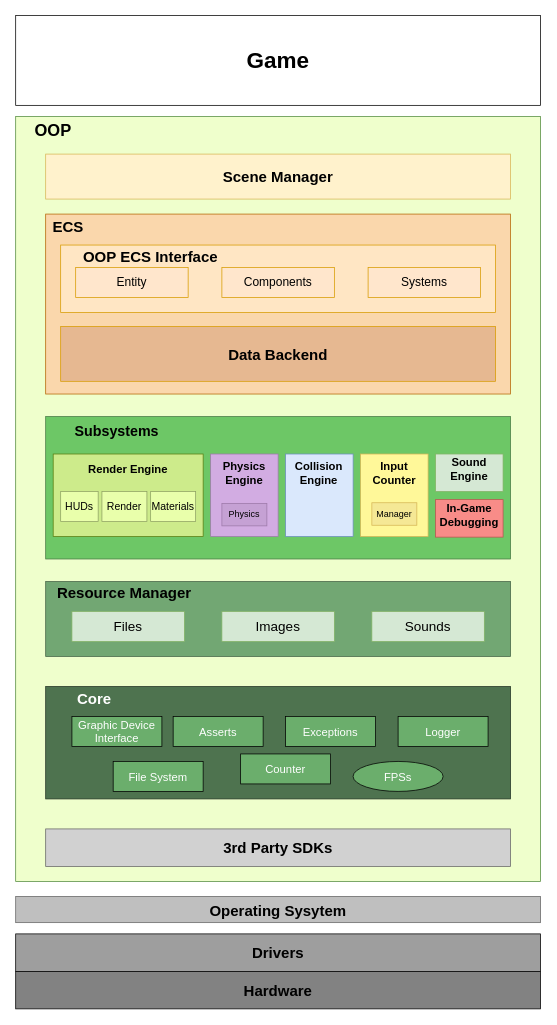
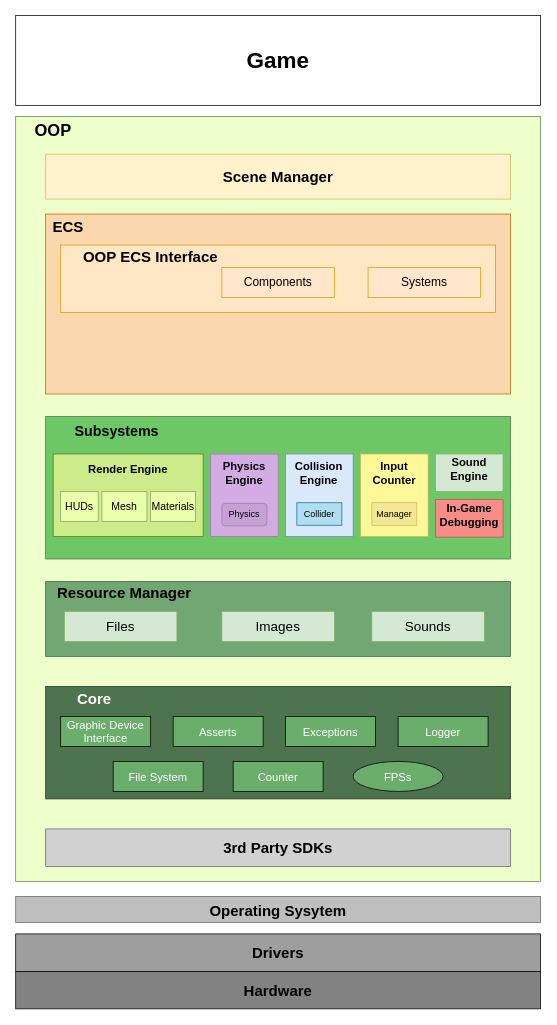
  <mxCell id="0" />
  <mxCell id="1" parent="0" />
  <mxCell id="2" value="Operating Sysytem" style="rounded=0;whiteSpace=wrap;html=1;gradientColor=none;fillColor=#bfbfbf;strokeColor=#666666;fontStyle=1;fontSize=20;shadow=0;glass=0;container=0;" parent="1" vertex="1"><mxGeometry x="20" y="1195" width="700" height="35" as="geometry" /></mxCell>
  <mxCell id="3" value="Drivers" style="rounded=0;whiteSpace=wrap;html=1;gradientColor=none;fillColor=#9E9E9E;fontStyle=1;fontSize=20;shadow=0;glass=0;container=0;" parent="1" vertex="1"><mxGeometry x="20" y="1245" width="700" height="50" as="geometry" /></mxCell>
  <mxCell id="4" value="Hardware" style="rounded=0;whiteSpace=wrap;html=1;gradientColor=none;fillColor=#828282;fontStyle=1;fontSize=20;shadow=0;glass=0;container=0;" parent="1" vertex="1"><mxGeometry x="20" y="1295" width="700" height="50" as="geometry" /></mxCell>
  <mxCell id="5" value="" style="group;verticalAlign=middle;rounded=0;shadow=0;glass=0;" parent="1" vertex="1" connectable="0"><mxGeometry x="20" y="20" width="700" height="120" as="geometry" /></mxCell>
  <mxCell id="6" value="&lt;b&gt;&lt;font style=&quot;font-size: 30px;&quot;&gt;Game&lt;/font&gt;&lt;/b&gt;" style="rounded=0;whiteSpace=wrap;html=1;shadow=0;glass=0;strokeWidth=1;" parent="5" vertex="1"><mxGeometry width="700" height="120" as="geometry" /></mxCell>
  <mxCell id="7" value="" style="rounded=0;whiteSpace=wrap;html=1;fillColor=#efffcc;strokeColor=#528a3c;shadow=0;glass=0;container=0;" parent="1" vertex="1"><mxGeometry x="20" y="155" width="700" height="1020" as="geometry" /></mxCell>
  <mxCell id="8" value="" style="rounded=0;whiteSpace=wrap;html=1;fillColor=#6dc766;strokeColor=#477944;shadow=0;glass=0;container=0;" parent="1" vertex="1"><mxGeometry x="60" y="555" width="620" height="190" as="geometry" /></mxCell>
  <mxCell id="9" value="&lt;font style=&quot;font-size: 19px;&quot;&gt;Subsystems&lt;/font&gt;" style="text;html=1;strokeColor=none;fillColor=none;align=center;verticalAlign=middle;whiteSpace=wrap;rounded=0;fontStyle=1;fontSize=14;shadow=0;glass=0;container=0;" parent="1" vertex="1"><mxGeometry x="60" y="555" width="190" height="40" as="geometry" /></mxCell>
  <mxCell id="10" value="" style="rounded=0;whiteSpace=wrap;html=1;fillColor=#D2ACE2;strokeColor=#9D79A9;shadow=0;glass=0;container=0;" parent="1" vertex="1"><mxGeometry x="280" y="605" width="90" height="110" as="geometry" /></mxCell>
  <mxCell id="11" value="&lt;font style=&quot;font-size: 15px;&quot;&gt;Physics Engine&lt;/font&gt;" style="text;html=1;strokeColor=none;fillColor=none;align=center;verticalAlign=middle;whiteSpace=wrap;rounded=0;fontSize=15;fontStyle=1;shadow=0;glass=0;container=0;" parent="1" vertex="1"><mxGeometry x="280" y="610" width="90" height="40.833" as="geometry" /></mxCell>
- <mxCell id="12" value="&lt;font style=&quot;font-size: 12px;&quot;&gt;Physics&lt;/font&gt;" style="rounded=0;whiteSpace=wrap;html=1;fillColor=#C5A1D4;strokeColor=#9D79A9;shadow=0;glass=0;container=0;" parent="1" vertex="1"><mxGeometry x="294.999" y="670.83" width="60" height="30" as="geometry" /></mxCell>
+ <mxCell id="12" value="&lt;font style=&quot;font-size: 12px;&quot;&gt;Physics&lt;/font&gt;" style="whiteSpace=wrap;html=1;fillColor=#C5A1D4;strokeColor=#9D79A9;shadow=0;glass=0;container=0;rounded=1;" parent="1" vertex="1"><mxGeometry x="294.999" y="670.83" width="60" height="30" as="geometry" /></mxCell>
  <mxCell id="13" value="" style="rounded=0;whiteSpace=wrap;html=1;fillColor=#d5e8d4;strokeColor=#82b366;shadow=0;glass=0;container=0;" parent="1" vertex="1"><mxGeometry x="580" y="605" width="90" height="50" as="geometry" /></mxCell>
  <mxCell id="14" value="&lt;font style=&quot;font-size: 15px;&quot;&gt;Sound&lt;br style=&quot;font-size: 15px;&quot;&gt;Engine&lt;br style=&quot;font-size: 15px;&quot;&gt;&lt;/font&gt;" style="text;html=1;strokeColor=none;fillColor=none;align=center;verticalAlign=middle;whiteSpace=wrap;rounded=0;fontSize=15;fontStyle=1;shadow=0;glass=0;container=0;" parent="1" vertex="1"><mxGeometry x="580" y="605" width="90" height="40" as="geometry" /></mxCell>
  <mxCell id="15" value="" style="group;fillColor=#dae8fc;strokeColor=#6c8ebf;container=0;" parent="1" vertex="1" connectable="0"><mxGeometry x="380" y="605" width="90" height="110" as="geometry" /></mxCell>
  <mxCell id="16" value="&lt;font style=&quot;font-size: 15px;&quot;&gt;Collision Engine&lt;/font&gt;" style="text;html=1;strokeColor=none;fillColor=none;align=center;verticalAlign=middle;whiteSpace=wrap;rounded=0;fontSize=15;fontStyle=1;shadow=0;glass=0;container=0;" parent="1" vertex="1"><mxGeometry x="382.435" y="610" width="85.134" height="40" as="geometry" /></mxCell>
+ <mxCell id="17" value="Collider" style="rounded=0;whiteSpace=wrap;html=1;fillColor=#b1ddf0;strokeColor=#10739e;container=0;" parent="1" vertex="1"><mxGeometry x="394.999" y="670" width="60" height="30" as="geometry" /></mxCell>
  <mxCell id="18" value="" style="rounded=0;whiteSpace=wrap;html=1;fillColor=#F88C88;strokeColor=#b85450;shadow=0;glass=0;container=0;" parent="1" vertex="1"><mxGeometry x="580" y="665.83" width="90" height="50" as="geometry" /></mxCell>
  <mxCell id="19" value="&lt;font style=&quot;font-size: 15px;&quot;&gt;In-Game Debugging&lt;/font&gt;" style="text;html=1;strokeColor=none;fillColor=none;align=center;verticalAlign=middle;whiteSpace=wrap;rounded=0;fontSize=15;fontStyle=1;shadow=0;glass=0;container=0;" parent="1" vertex="1"><mxGeometry x="580" y="665.83" width="90" height="40" as="geometry" /></mxCell>
  <mxCell id="20" value="" style="rounded=0;whiteSpace=wrap;html=1;fillColor=#FFF899;strokeColor=#d6b656;gradientColor=none;shadow=0;glass=0;container=0;" parent="1" vertex="1"><mxGeometry x="480" y="605" width="90" height="110" as="geometry" /></mxCell>
  <mxCell id="21" value="&lt;b style=&quot;font-size: 15px;&quot;&gt;&lt;font style=&quot;font-size: 15px;&quot;&gt;Input Counter&lt;/font&gt;&lt;/b&gt;" style="text;html=1;strokeColor=none;fillColor=none;align=center;verticalAlign=middle;whiteSpace=wrap;rounded=0;fontSize=15;shadow=0;glass=0;container=0;" parent="1" vertex="1"><mxGeometry x="482.25" y="610" width="85.5" height="40" as="geometry" /></mxCell>
  <mxCell id="22" value="Manager" style="rounded=0;whiteSpace=wrap;html=1;fillColor=#F5E895;strokeColor=#d6b656;shadow=0;glass=0;gradientColor=none;container=0;" parent="1" vertex="1"><mxGeometry x="494.997" y="670" width="60" height="30" as="geometry" /></mxCell>
  <mxCell id="23" value="" style="rounded=0;whiteSpace=wrap;html=1;fillColor=#cdeb8b;strokeColor=#5A7D10;shadow=0;glass=0;container=0;" parent="1" vertex="1"><mxGeometry x="70" y="605" width="200" height="110" as="geometry" /></mxCell>
  <mxCell id="24" value="&lt;font style=&quot;font-size: 15px;&quot;&gt;Render Engine&lt;/font&gt;" style="text;html=1;strokeColor=none;fillColor=none;align=center;verticalAlign=middle;whiteSpace=wrap;rounded=0;fontSize=15;fontStyle=1;shadow=0;glass=0;container=0;" parent="1" vertex="1"><mxGeometry x="70" y="605" width="200" height="40.83" as="geometry" /></mxCell>
- <mxCell id="25" value="Render" style="rounded=0;whiteSpace=wrap;html=1;fillColor=#E9FFAB;strokeColor=#8EA163;shadow=0;glass=0;flipV=1;flipH=0;container=0;fontSize=14;" parent="1" vertex="1"><mxGeometry x="135" y="655" width="60" height="40" as="geometry" /></mxCell>
+ <mxCell id="25" value="Mesh" style="rounded=0;whiteSpace=wrap;html=1;fillColor=#E9FFAB;strokeColor=#8EA163;shadow=0;glass=0;flipV=1;flipH=0;container=0;fontSize=14;" parent="1" vertex="1"><mxGeometry x="135" y="655" width="60" height="40" as="geometry" /></mxCell>
  <mxCell id="26" value="HUDs" style="rounded=0;whiteSpace=wrap;html=1;fillColor=#E9FFAB;strokeColor=#8EA163;shadow=0;glass=0;flipV=1;flipH=0;container=0;fontSize=14;" parent="1" vertex="1"><mxGeometry x="80" y="655" width="50" height="40" as="geometry" /></mxCell>
  <mxCell id="27" value="Materials" style="rounded=0;whiteSpace=wrap;html=1;fillColor=#E9FFAB;strokeColor=#8EA163;shadow=0;glass=0;flipV=1;flipH=0;container=0;fontSize=14;" parent="1" vertex="1"><mxGeometry x="200" y="655" width="60" height="40" as="geometry" /></mxCell>
  <mxCell id="28" value="" style="rounded=0;whiteSpace=wrap;html=1;fontSize=14;fontStyle=1;fillColor=#72a773;strokeColor=#456346;gradientColor=none;shadow=0;glass=0;container=0;" parent="1" vertex="1"><mxGeometry x="60" y="775" width="620" height="100" as="geometry" /></mxCell>
- <mxCell id="29" value="&lt;font style=&quot;font-size: 18px;&quot;&gt;Files&lt;/font&gt;" style="rounded=0;whiteSpace=wrap;html=1;fillColor=#d5e8d4;strokeColor=#82b366;flipV=1;flipH=0;aspect=fixed;container=0;" parent="1" vertex="1"><mxGeometry x="95" y="815" width="150" height="40" as="geometry" /></mxCell>
+ <mxCell id="29" value="&lt;font style=&quot;font-size: 18px;&quot;&gt;Files&lt;/font&gt;" style="rounded=0;whiteSpace=wrap;html=1;fillColor=#d5e8d4;strokeColor=#82b366;flipV=1;flipH=0;aspect=fixed;container=0;" parent="1" vertex="1"><mxGeometry x="85" y="815" width="150" height="40" as="geometry" /></mxCell>
  <mxCell id="30" value="&lt;font style=&quot;font-size: 20px;&quot;&gt;Resource Manager&lt;/font&gt;" style="text;html=1;strokeColor=none;fillColor=none;align=center;verticalAlign=middle;whiteSpace=wrap;rounded=0;fontStyle=1;fontSize=14;shadow=0;glass=0;container=0;" parent="1" vertex="1"><mxGeometry x="60" y="775" width="210" height="30" as="geometry" /></mxCell>
  <mxCell id="31" value="&lt;font style=&quot;font-size: 18px;&quot;&gt;Images&lt;/font&gt;" style="rounded=0;whiteSpace=wrap;html=1;fillColor=#d5e8d4;strokeColor=#82b366;flipV=1;flipH=0;aspect=fixed;container=0;" parent="1" vertex="1"><mxGeometry x="295" y="815" width="150" height="40" as="geometry" /></mxCell>
  <mxCell id="32" value="&lt;font style=&quot;font-size: 18px;&quot;&gt;Sounds&lt;/font&gt;" style="rounded=0;whiteSpace=wrap;html=1;fillColor=#d5e8d4;strokeColor=#82b366;flipV=1;flipH=0;aspect=fixed;container=0;" parent="1" vertex="1"><mxGeometry x="495" y="815" width="150" height="40" as="geometry" /></mxCell>
  <mxCell id="33" value="" style="rounded=0;whiteSpace=wrap;html=1;fontSize=14;fontStyle=1;fillColor=#4E734F;strokeColor=#253626;gradientColor=none;shadow=0;glass=0;fontColor=#ffffff;container=0;" parent="1" vertex="1"><mxGeometry x="60" y="915" width="620" height="150" as="geometry" /></mxCell>
  <mxCell id="34" value="&lt;b&gt;&lt;font color=&quot;#ffffff&quot; style=&quot;font-size: 20px;&quot;&gt;Core&lt;/font&gt;&lt;/b&gt;" style="text;html=1;strokeColor=none;fillColor=none;align=center;verticalAlign=middle;whiteSpace=wrap;rounded=0;container=0;" parent="1" vertex="1"><mxGeometry x="60" y="915" width="130" height="32.14" as="geometry" /></mxCell>
  <mxCell id="35" value="Asserts" style="rounded=0;whiteSpace=wrap;html=1;fillColor=#6bae6c;fontColor=#ffffff;fontSize=15;flipV=1;flipH=1;container=0;" parent="1" vertex="1"><mxGeometry x="230" y="955" width="120" height="40" as="geometry" /></mxCell>
  <mxCell id="36" value="Exceptions" style="rounded=0;whiteSpace=wrap;html=1;fillColor=#6bae6c;fontColor=#ffffff;fontSize=15;flipV=1;flipH=1;container=0;" parent="1" vertex="1"><mxGeometry x="380" y="955" width="120" height="40" as="geometry" /></mxCell>
  <mxCell id="37" value="Logger" style="rounded=0;whiteSpace=wrap;html=1;fillColor=#6bae6c;fontColor=#ffffff;fontSize=15;flipV=1;flipH=1;container=0;" parent="1" vertex="1"><mxGeometry x="530" y="955" width="120" height="40" as="geometry" /></mxCell>
- <mxCell id="38" value="Counter" style="rounded=0;whiteSpace=wrap;html=1;fillColor=#6bae6c;fontColor=#ffffff;fontSize=15;flipV=1;flipH=1;container=0;" parent="1" vertex="1"><mxGeometry x="320" y="1005" width="120" height="40" as="geometry" /></mxCell>
+ <mxCell id="38" value="Counter" style="rounded=0;whiteSpace=wrap;html=1;fillColor=#6bae6c;fontColor=#ffffff;fontSize=15;flipV=1;flipH=1;container=0;" parent="1" vertex="1"><mxGeometry x="310" y="1015" width="120" height="40" as="geometry" /></mxCell>
  <mxCell id="39" value="FPSs" style="ellipse;whiteSpace=wrap;html=1;fillColor=#6bae6c;fontColor=#ffffff;fontSize=15;flipV=1;flipH=1;container=0;" parent="1" vertex="1"><mxGeometry x="470" y="1015" width="120" height="40" as="geometry" /></mxCell>
  <mxCell id="40" value="File System" style="rounded=0;whiteSpace=wrap;html=1;fillColor=#6bae6c;fontColor=#ffffff;fontSize=15;flipV=1;flipH=1;container=0;" parent="1" vertex="1"><mxGeometry x="150" y="1015" width="120" height="40" as="geometry" /></mxCell>
- <mxCell id="41" value="Graphic Device Interface" style="rounded=0;whiteSpace=wrap;html=1;fillColor=#6bae6c;fontColor=#ffffff;fontSize=15;flipV=1;flipH=1;container=0;" parent="1" vertex="1"><mxGeometry x="95" y="955" width="120" height="40" as="geometry" /></mxCell>
+ <mxCell id="41" value="Graphic Device Interface" style="rounded=0;whiteSpace=wrap;html=1;fillColor=#6bae6c;fontColor=#ffffff;fontSize=15;flipV=1;flipH=1;container=0;" parent="1" vertex="1"><mxGeometry x="80" y="955" width="120" height="40" as="geometry" /></mxCell>
  <mxCell id="42" value="OOP" style="text;html=1;strokeColor=none;fillColor=none;align=center;verticalAlign=middle;whiteSpace=wrap;rounded=0;fontStyle=1;fontSize=22;shadow=0;glass=0;container=0;" parent="1" vertex="1"><mxGeometry x="20" y="155" width="100" height="40" as="geometry" /></mxCell>
  <mxCell id="43" value="&lt;b style=&quot;border-color: var(--border-color); font-size: 20px;&quot;&gt;3rd Party SDKs&lt;/b&gt;" style="rounded=0;whiteSpace=wrap;html=1;fillColor=#D1D1D1;strokeColor=#666666;gradientColor=none;shadow=0;glass=0;container=0;fontSize=20;" parent="1" vertex="1"><mxGeometry x="60" y="1105" width="620" height="50" as="geometry" /></mxCell>
  <mxCell id="44" value="&lt;b&gt;&lt;font style=&quot;font-size: 20px;&quot;&gt;Scene Manager&lt;/font&gt;&lt;/b&gt;" style="rounded=0;whiteSpace=wrap;html=1;fillColor=#fff2cc;strokeColor=#d6b656;" vertex="1" parent="1"><mxGeometry x="60" y="205" width="620" height="60" as="geometry" /></mxCell>
  <mxCell id="45" value="" style="group;fontSize=12;" vertex="1" connectable="0" parent="1"><mxGeometry x="60" y="285" width="620" height="240" as="geometry" /></mxCell>
  <mxCell id="46" value="" style="rounded=0;whiteSpace=wrap;html=1;strokeColor=#b46504;fillColor=#fad7ac;strokeWidth=1;shadow=0;glass=0;container=0;" parent="45" vertex="1"><mxGeometry width="620" height="240" as="geometry" /></mxCell>
  <mxCell id="47" value="ECS" style="text;html=1;strokeColor=none;fillColor=none;align=center;verticalAlign=middle;whiteSpace=wrap;rounded=0;fontStyle=1;fontSize=20;shadow=0;glass=0;container=0;" parent="45" vertex="1"><mxGeometry width="60" height="31.304" as="geometry" /></mxCell>
  <mxCell id="48" value="" style="rounded=0;whiteSpace=wrap;html=1;strokeColor=#d79b00;fillColor=#FFE6C4;fillStyle=auto;strokeWidth=1;shadow=0;glass=0;container=0;" parent="45" vertex="1"><mxGeometry x="20" y="41.3" width="580" height="90" as="geometry" /></mxCell>
  <mxCell id="49" value="&lt;font style=&quot;font-size: 20px;&quot;&gt;OOP ECS Interface&lt;/font&gt;" style="text;html=1;strokeColor=none;fillColor=none;align=center;verticalAlign=middle;whiteSpace=wrap;rounded=0;fontStyle=1;fontSize=20;shadow=0;glass=0;fontColor=#000000;container=0;" parent="45" vertex="1"><mxGeometry x="20" y="41.3" width="240" height="30" as="geometry" /></mxCell>
- <mxCell id="50" value="&lt;span style=&quot;font-weight: 700;&quot;&gt;&lt;font style=&quot;font-size: 20px;&quot;&gt;Data Backend&lt;/font&gt;&lt;/span&gt;" style="rounded=0;whiteSpace=wrap;html=1;strokeColor=#d79b00;fillColor=#E6B891;fontColor=default;fillStyle=auto;strokeWidth=1;shadow=0;glass=0;container=0;" parent="45" vertex="1"><mxGeometry x="20" y="150.002" width="580" height="73.043" as="geometry" /></mxCell>
  <mxCell id="51" value="Systems" style="rounded=0;whiteSpace=wrap;html=1;fillColor=#ffe6cc;strokeColor=#d79b00;shadow=0;glass=0;container=0;fontSize=16;" parent="45" vertex="1"><mxGeometry x="430" y="71.3" width="150" height="40" as="geometry" /></mxCell>
- <mxCell id="52" value="Entity" style="rounded=0;whiteSpace=wrap;html=1;fillColor=#ffe6cc;strokeColor=#d79b00;shadow=0;glass=0;container=0;fontSize=16;" parent="45" vertex="1"><mxGeometry x="40" y="71.3" width="150" height="40" as="geometry" /></mxCell>
  <mxCell id="53" value="Components" style="rounded=0;whiteSpace=wrap;html=1;fillColor=#ffe6cc;strokeColor=#d79b00;shadow=0;glass=0;container=0;fontSize=16;" parent="45" vertex="1"><mxGeometry x="235" y="71.3" width="150" height="40" as="geometry" /></mxCell>
